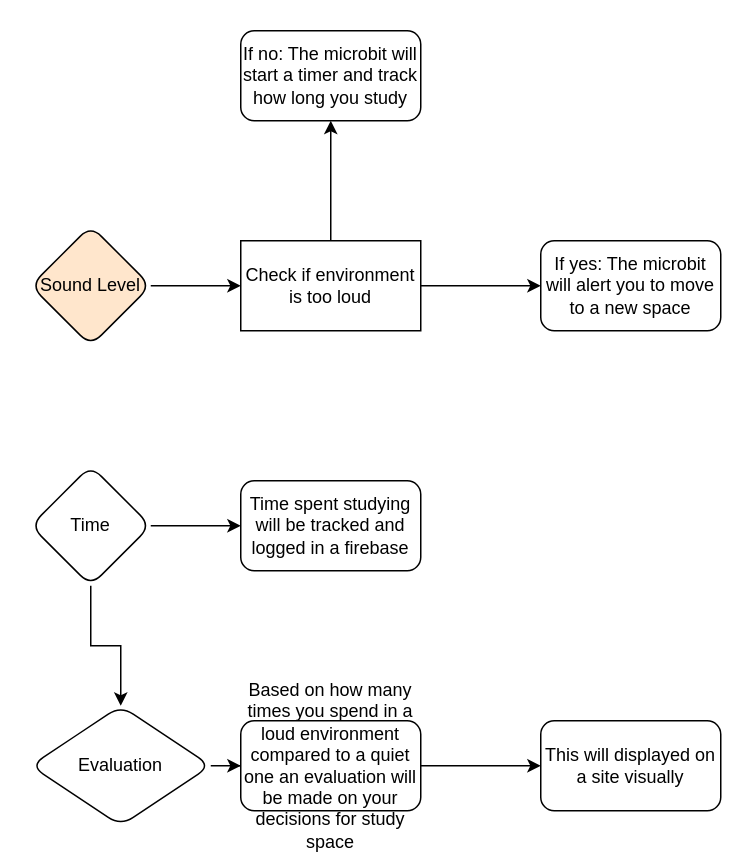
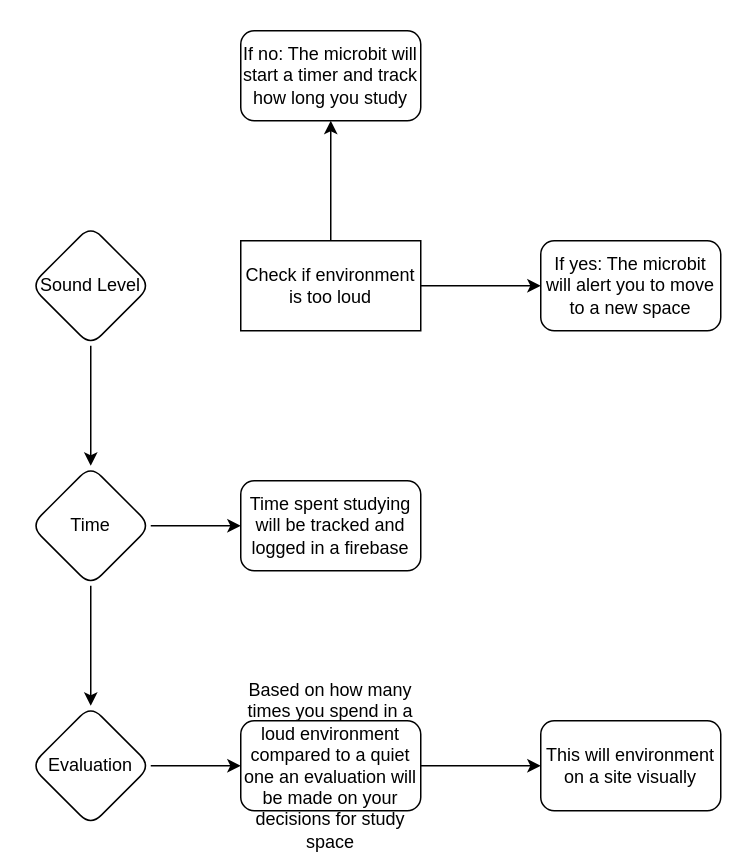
  <mxCell id="0" />
  <mxCell id="1" parent="0" />
- <mxCell id="2" value="" style="edgeStyle=orthogonalEdgeStyle;rounded=0;orthogonalLoop=1;jettySize=auto;html=1;" edge="1" parent="1" source="4" target="7"><mxGeometry relative="1" as="geometry" /></mxCell>
- <mxCell id="4" value="Sound Level" style="rhombus;whiteSpace=wrap;html=1;rounded=1;fillColor=#ffe6cc;" vertex="1" parent="1"><mxGeometry x="20" y="150" width="80" height="80" as="geometry" /></mxCell>
+ <mxCell id="3" value="" style="edgeStyle=orthogonalEdgeStyle;rounded=0;orthogonalLoop=1;jettySize=auto;html=1;" edge="1" parent="1" source="4" target="12"><mxGeometry relative="1" as="geometry" /></mxCell>
+ <mxCell id="4" value="Sound Level" style="rhombus;whiteSpace=wrap;html=1;rounded=1;" vertex="1" parent="1"><mxGeometry x="20" y="150" width="80" height="80" as="geometry" /></mxCell>
  <mxCell id="5" value="" style="edgeStyle=orthogonalEdgeStyle;rounded=0;orthogonalLoop=1;jettySize=auto;html=1;" edge="1" parent="1" source="7" target="8"><mxGeometry relative="1" as="geometry" /></mxCell>
  <mxCell id="6" value="" style="edgeStyle=orthogonalEdgeStyle;rounded=0;orthogonalLoop=1;jettySize=auto;html=1;" edge="1" parent="1" source="7" target="9"><mxGeometry relative="1" as="geometry" /></mxCell>
  <mxCell id="7" value="Check if environment is too loud" style="whiteSpace=wrap;html=1;rounded=0;" vertex="1" parent="1"><mxGeometry x="160" y="160" width="120" height="60" as="geometry" /></mxCell>
  <mxCell id="8" value="If yes: The microbit will alert you to move to a new space" style="whiteSpace=wrap;html=1;rounded=1;" vertex="1" parent="1"><mxGeometry x="360" y="160" width="120" height="60" as="geometry" /></mxCell>
  <mxCell id="9" value="If no: The microbit will start a timer and track how long you study" style="whiteSpace=wrap;html=1;rounded=1;" vertex="1" parent="1"><mxGeometry x="160" y="20" width="120" height="60" as="geometry" /></mxCell>
  <mxCell id="10" value="" style="edgeStyle=orthogonalEdgeStyle;rounded=0;orthogonalLoop=1;jettySize=auto;html=1;" edge="1" parent="1" source="12" target="13"><mxGeometry relative="1" as="geometry" /></mxCell>
  <mxCell id="11" value="" style="edgeStyle=orthogonalEdgeStyle;rounded=0;orthogonalLoop=1;jettySize=auto;html=1;" edge="1" parent="1" source="12" target="15"><mxGeometry relative="1" as="geometry" /></mxCell>
  <mxCell id="12" value="Time" style="rhombus;whiteSpace=wrap;html=1;rounded=1;" vertex="1" parent="1"><mxGeometry x="20" y="310" width="80" height="80" as="geometry" /></mxCell>
  <mxCell id="13" value="Time spent studying will be tracked and logged in a firebase" style="whiteSpace=wrap;html=1;rounded=1;" vertex="1" parent="1"><mxGeometry x="160" y="320" width="120" height="60" as="geometry" /></mxCell>
  <mxCell id="14" value="" style="edgeStyle=orthogonalEdgeStyle;rounded=0;orthogonalLoop=1;jettySize=auto;html=1;" edge="1" parent="1" source="15" target="17"><mxGeometry relative="1" as="geometry" /></mxCell>
- <mxCell id="15" value="Evaluation" style="rhombus;whiteSpace=wrap;html=1;rounded=1;" vertex="1" parent="1"><mxGeometry x="20" y="470" width="120" height="80" as="geometry" /></mxCell>
+ <mxCell id="15" value="Evaluation" style="rhombus;whiteSpace=wrap;html=1;rounded=1;" vertex="1" parent="1"><mxGeometry x="20" y="470" width="80" height="80" as="geometry" /></mxCell>
  <mxCell id="16" value="" style="edgeStyle=orthogonalEdgeStyle;rounded=0;orthogonalLoop=1;jettySize=auto;html=1;" edge="1" parent="1" source="17" target="18"><mxGeometry relative="1" as="geometry" /></mxCell>
  <mxCell id="17" value="Based on how many times you spend in a loud environment compared to a quiet one an evaluation will be made on your decisions for study space" style="whiteSpace=wrap;html=1;rounded=1;" vertex="1" parent="1"><mxGeometry x="160" y="480" width="120" height="60" as="geometry" /></mxCell>
- <mxCell id="18" value="This will displayed on a site visually" style="whiteSpace=wrap;html=1;rounded=1;" vertex="1" parent="1"><mxGeometry x="360" y="480" width="120" height="60" as="geometry" /></mxCell>
+ <mxCell id="18" value="This will environment on a site visually" style="whiteSpace=wrap;html=1;rounded=1;" vertex="1" parent="1"><mxGeometry x="360" y="480" width="120" height="60" as="geometry" /></mxCell>
